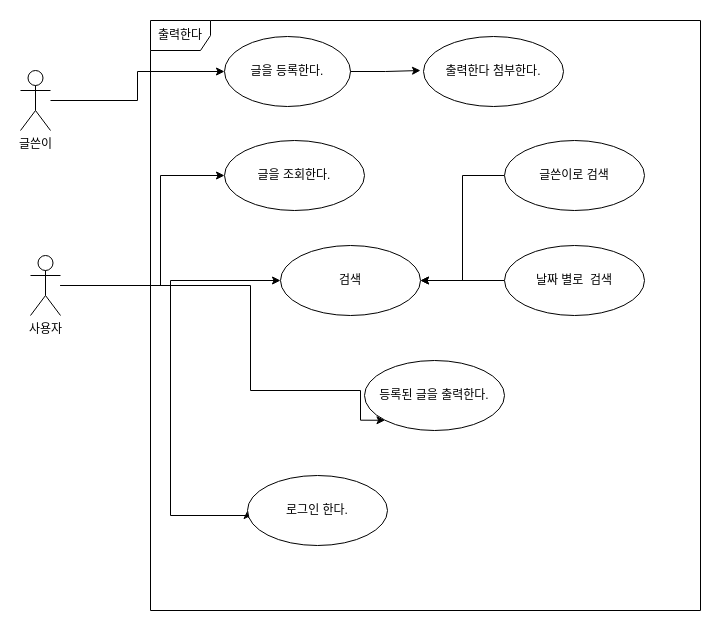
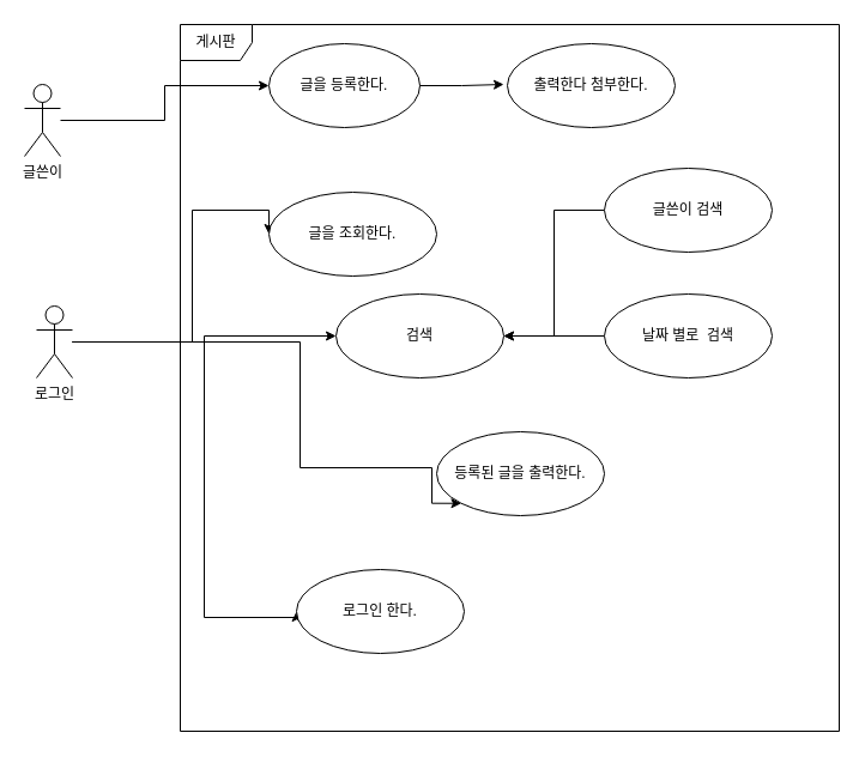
  <mxCell id="0" />
  <mxCell id="1" parent="0" />
  <mxCell id="2" style="edgeStyle=orthogonalEdgeStyle;rounded=0;orthogonalLoop=1;jettySize=auto;html=1;" edge="1" parent="1" source="6" target="13"><mxGeometry relative="1" as="geometry" /></mxCell>
  <mxCell id="3" style="edgeStyle=orthogonalEdgeStyle;rounded=0;orthogonalLoop=1;jettySize=auto;html=1;entryX=0;entryY=0.5;entryDx=0;entryDy=0;" edge="1" parent="1" source="6" target="12"><mxGeometry relative="1" as="geometry"><Array as="points"><mxPoint x="160" y="285" /><mxPoint x="160" y="175" /></Array></mxGeometry></mxCell>
  <mxCell id="4" style="edgeStyle=orthogonalEdgeStyle;rounded=0;orthogonalLoop=1;jettySize=auto;html=1;entryX=0;entryY=1;entryDx=0;entryDy=0;" edge="1" parent="1" source="6" target="15"><mxGeometry relative="1" as="geometry"><Array as="points"><mxPoint x="250" y="285" /><mxPoint x="250" y="390" /><mxPoint x="360" y="390" /><mxPoint x="360" y="420" /></Array></mxGeometry></mxCell>
  <mxCell id="5" style="edgeStyle=orthogonalEdgeStyle;rounded=0;orthogonalLoop=1;jettySize=auto;html=1;entryX=0;entryY=0.5;entryDx=0;entryDy=0;" edge="1" parent="1" source="6" target="14"><mxGeometry relative="1" as="geometry"><Array as="points"><mxPoint x="170" y="285" /><mxPoint x="170" y="515" /></Array></mxGeometry></mxCell>
- <mxCell id="6" value="사용자" style="shape=umlActor;verticalLabelPosition=bottom;verticalAlign=top;html=1;" vertex="1" parent="1"><mxGeometry x="30" y="255" width="30" height="60" as="geometry" /></mxCell>
+ <mxCell id="6" value="로그인" style="shape=umlActor;verticalLabelPosition=bottom;verticalAlign=top;html=1;" vertex="1" parent="1"><mxGeometry x="30" y="255" width="30" height="60" as="geometry" /></mxCell>
  <mxCell id="7" style="edgeStyle=orthogonalEdgeStyle;rounded=0;orthogonalLoop=1;jettySize=auto;html=1;entryX=0;entryY=0.5;entryDx=0;entryDy=0;" edge="1" parent="1" source="8" target="9"><mxGeometry relative="1" as="geometry" /></mxCell>
  <mxCell id="8" value="글쓴이&lt;div&gt;&lt;br&gt;&lt;/div&gt;" style="shape=umlActor;verticalLabelPosition=bottom;verticalAlign=top;html=1;" vertex="1" parent="1"><mxGeometry x="20" y="70" width="30" height="60" as="geometry" /></mxCell>
  <mxCell id="9" value="글을 등록한다." style="ellipse;whiteSpace=wrap;html=1;" vertex="1" parent="1"><mxGeometry x="224" y="36" width="126" height="70" as="geometry" /></mxCell>
- <mxCell id="10" value="출력한다" style="shape=umlFrame;whiteSpace=wrap;html=1;pointerEvents=0;" vertex="1" parent="1"><mxGeometry x="150" y="20" width="550" height="590" as="geometry" /></mxCell>
+ <mxCell id="10" value="게시판" style="shape=umlFrame;whiteSpace=wrap;html=1;pointerEvents=0;" vertex="1" parent="1"><mxGeometry x="150" y="20" width="550" height="590" as="geometry" /></mxCell>
  <mxCell id="11" value="출력한다 첨부한다." style="ellipse;whiteSpace=wrap;html=1;" vertex="1" parent="1"><mxGeometry x="423" y="36" width="140" height="70" as="geometry" /></mxCell>
- <mxCell id="12" value="글을 조회한다." style="ellipse;whiteSpace=wrap;html=1;" vertex="1" parent="1"><mxGeometry x="224" y="140" width="140" height="70" as="geometry" /></mxCell>
+ <mxCell id="12" value="글을 조회한다." style="ellipse;whiteSpace=wrap;html=1;" vertex="1" parent="1"><mxGeometry x="224" y="160" width="140" height="70" as="geometry" /></mxCell>
  <mxCell id="13" value="&lt;div style=&quot;&quot;&gt;&lt;span style=&quot;background-color: initial;&quot;&gt;검색&lt;/span&gt;&lt;/div&gt;" style="ellipse;whiteSpace=wrap;html=1;align=center;" vertex="1" parent="1"><mxGeometry x="280" y="245" width="140" height="70" as="geometry" /></mxCell>
  <mxCell id="14" value="로그인 한다." style="ellipse;whiteSpace=wrap;html=1;" vertex="1" parent="1"><mxGeometry x="247" y="475" width="140" height="70" as="geometry" /></mxCell>
  <mxCell id="15" value="등록된 글을 출력한다." style="ellipse;whiteSpace=wrap;html=1;" vertex="1" parent="1"><mxGeometry x="364" y="360" width="140" height="70" as="geometry" /></mxCell>
  <mxCell id="16" style="edgeStyle=orthogonalEdgeStyle;rounded=0;orthogonalLoop=1;jettySize=auto;html=1;" edge="1" parent="1" source="9"><mxGeometry relative="1" as="geometry"><mxPoint x="420" y="70" as="targetPoint" /></mxGeometry></mxCell>
  <mxCell id="17" style="edgeStyle=orthogonalEdgeStyle;rounded=0;orthogonalLoop=1;jettySize=auto;html=1;entryX=1;entryY=0.5;entryDx=0;entryDy=0;" edge="1" parent="1" source="18" target="13"><mxGeometry relative="1" as="geometry" /></mxCell>
- <mxCell id="18" value="글쓴이로 검색" style="ellipse;whiteSpace=wrap;html=1;" vertex="1" parent="1"><mxGeometry x="504" y="140" width="140" height="70" as="geometry" /></mxCell>
+ <mxCell id="18" value="글쓴이 검색" style="ellipse;whiteSpace=wrap;html=1;" vertex="1" parent="1"><mxGeometry x="504" y="140" width="140" height="70" as="geometry" /></mxCell>
  <mxCell id="19" style="edgeStyle=orthogonalEdgeStyle;rounded=0;orthogonalLoop=1;jettySize=auto;html=1;" edge="1" parent="1" source="20"><mxGeometry relative="1" as="geometry"><mxPoint x="420" y="280" as="targetPoint" /></mxGeometry></mxCell>
  <mxCell id="20" value="날짜 별로&amp;nbsp; 검색" style="ellipse;whiteSpace=wrap;html=1;" vertex="1" parent="1"><mxGeometry x="504" y="245" width="140" height="70" as="geometry" /></mxCell>
